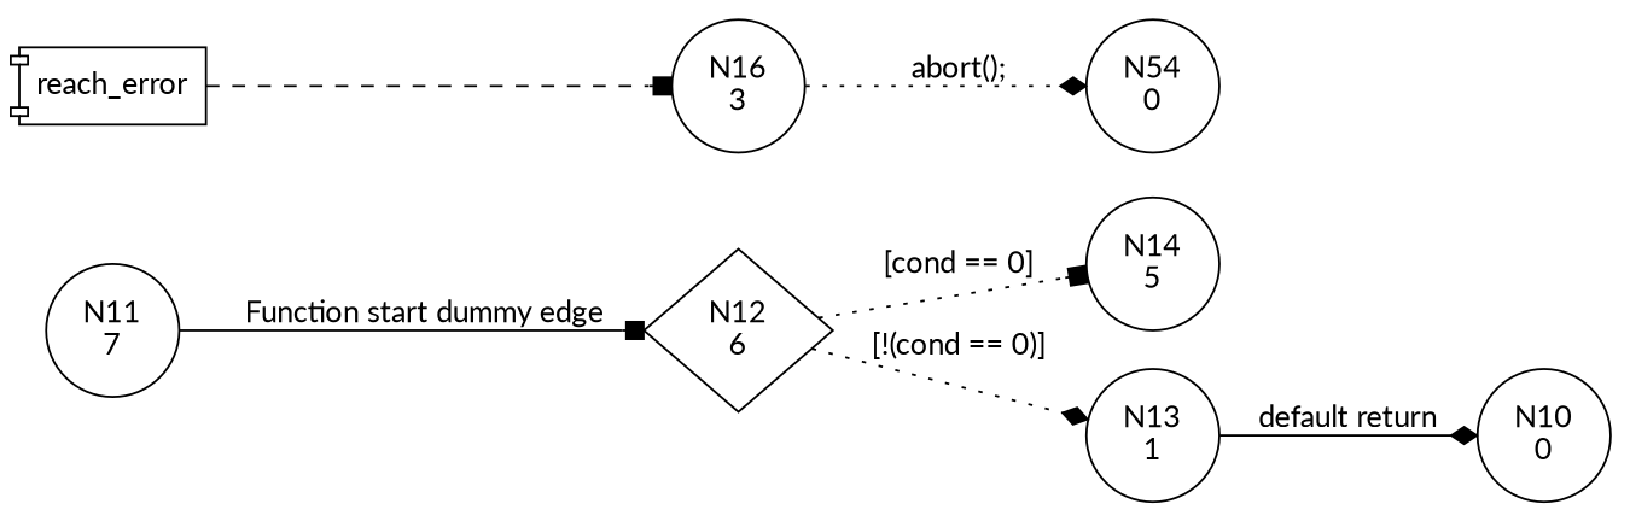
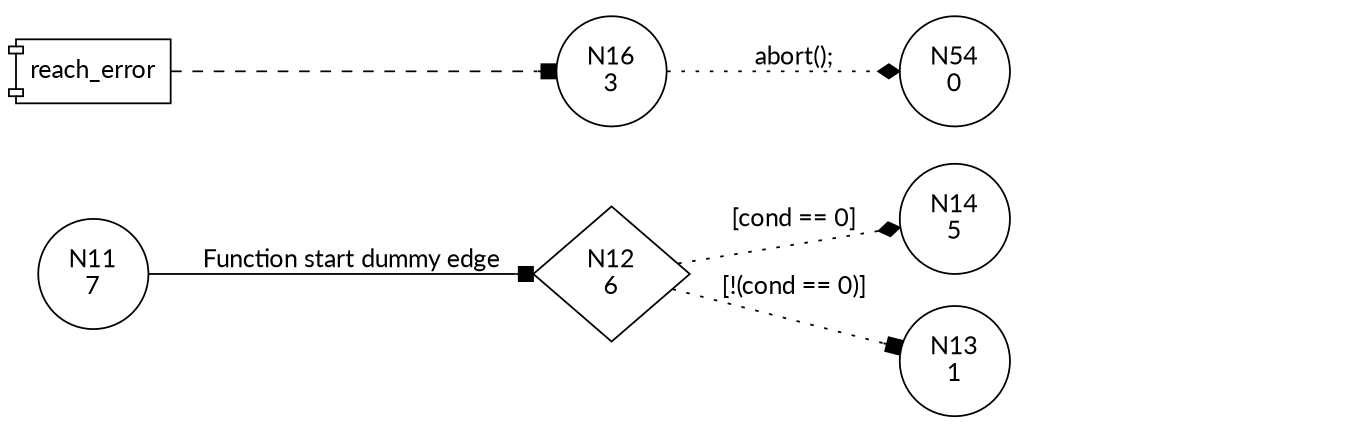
  digraph {
    fontname=Lato
    rankdir=LR
    node [fontname=Lato shape=circle]
    edge [arrowhead=box fontname=Lato style=dotted]
    n1 [label="N12\n6" shape=diamond]
    n2 [label="N14\n5"]
    n3 [label="N13\n1"]
-   n4 [label="N10\n0"]
    n5 [label="N16\n3"]
    n6 [label="N54\n0"]
    n7 [label=reach_error shape=component]
    n8 [label="N11\n7"]
-   n1 -> n2 [label="[cond == 0]"]
-   n1 -> n3 [arrowhead=diamond label="[!(cond == 0)]"]
-   n3 -> n4 [arrowhead=diamond label="default return" style=solid]
+   n1 -> n2 [arrowhead=diamond label="[cond == 0]"]
+   n1 -> n3 [label="[!(cond == 0)]"]
    n5 -> n6 [arrowhead=diamond label="abort();"]
    n7 -> n5 [style=dashed]
    n8 -> n1 [label="Function start dummy edge" style=solid]
  }
